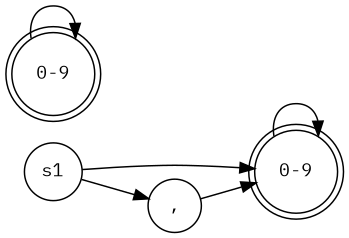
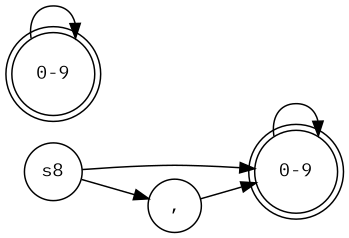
  digraph {
    rankdir=LR
    fontname="IBM Plex Mono"
    node [fontname="IBM Plex Mono" fontsize=12 shape=doublecircle]
    edge [fontsize=12 fontname="IBM Plex Mono"]
    n1 [label="0-9"]
    n2 [label="0-9"]
-   s1 [shape=circle]
+   s1 [shape=circle label=s8]
    "," [shape=circle]
    n1 -> n1
    n2 -> n2
    s1 -> n1
    s1 -> ","
    "," -> n1
  }
